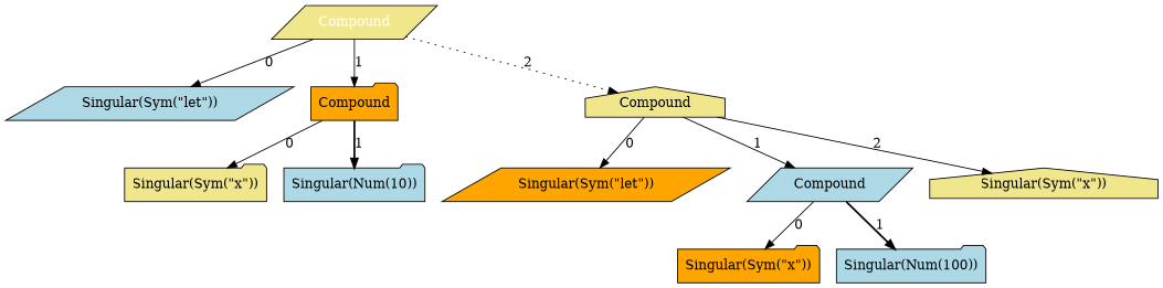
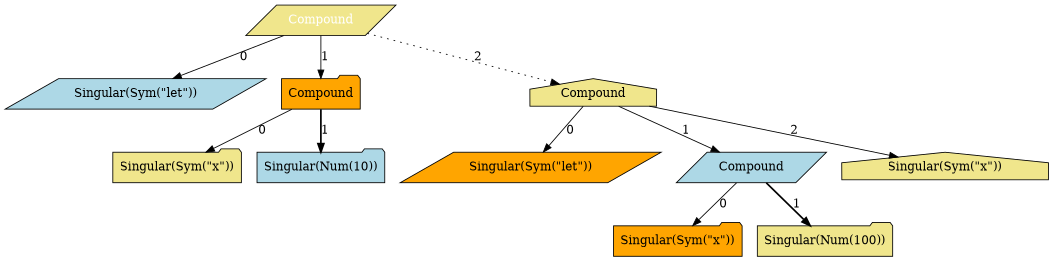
  digraph {
    node [style=filled fillcolor=khaki shape=folder]
    edge [style=solid]
    n1 [color=black fontcolor=white label=Compound shape=parallelogram]
    n2 [label="Singular(Sym(\"let\"))" fillcolor=lightblue shape=parallelogram]
    n3 [label=Compound fillcolor=orange]
    n4 [label=Compound shape=house]
    n5 [label="Singular(Sym(\"x\"))"]
    n6 [label="Singular(Num(10))" fillcolor=lightblue]
    n7 [label="Singular(Sym(\"let\"))" fillcolor=orange shape=parallelogram]
    n8 [label=Compound fillcolor=lightblue shape=parallelogram]
    n9 [label="Singular(Sym(\"x\"))" shape=house]
    n10 [label="Singular(Sym(\"x\"))" fillcolor=orange]
-   n11 [label="Singular(Num(100))" fillcolor=lightblue]
+   n11 [label="Singular(Num(100))"]
    n1 -> n2 [label=0]
    n1 -> n3 [label=1]
    n1 -> n4 [label=2 style=dotted]
    n3 -> n5 [label=0]
    n3 -> n6 [label=1 style=bold]
    n4 -> n7 [label=0]
    n4 -> n8 [label=1]
    n4 -> n9 [label=2]
    n8 -> n10 [label=0]
    n8 -> n11 [label=1 style=bold]
  }
